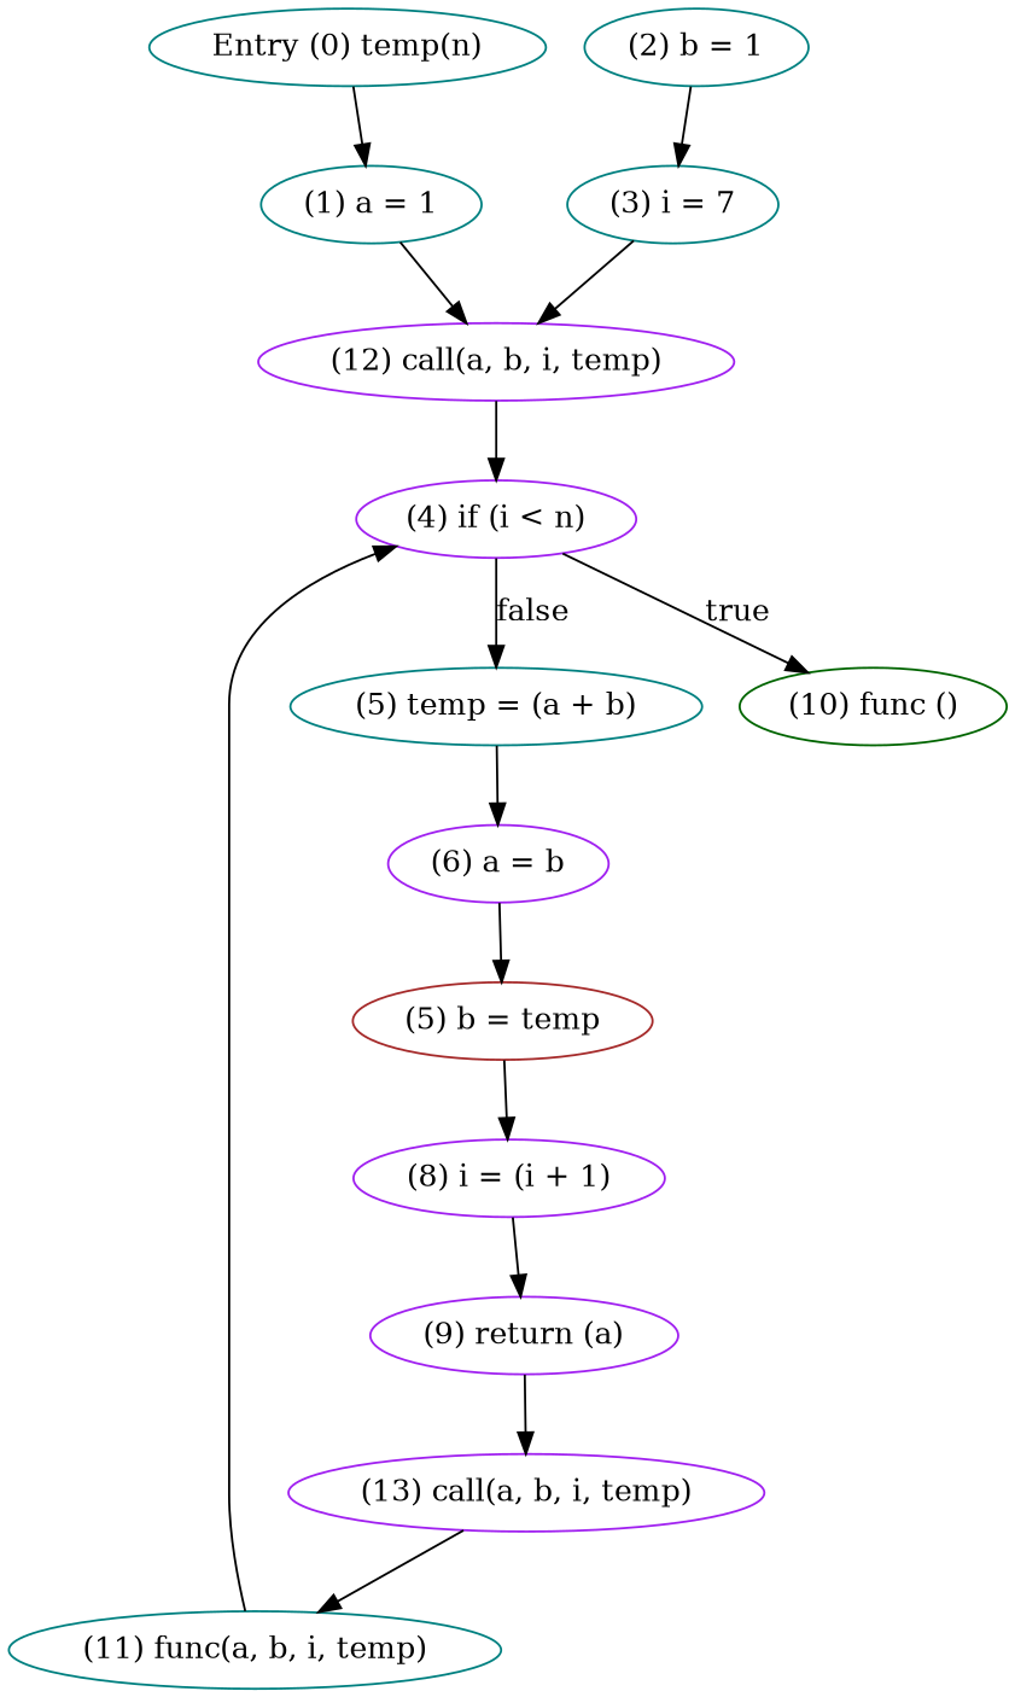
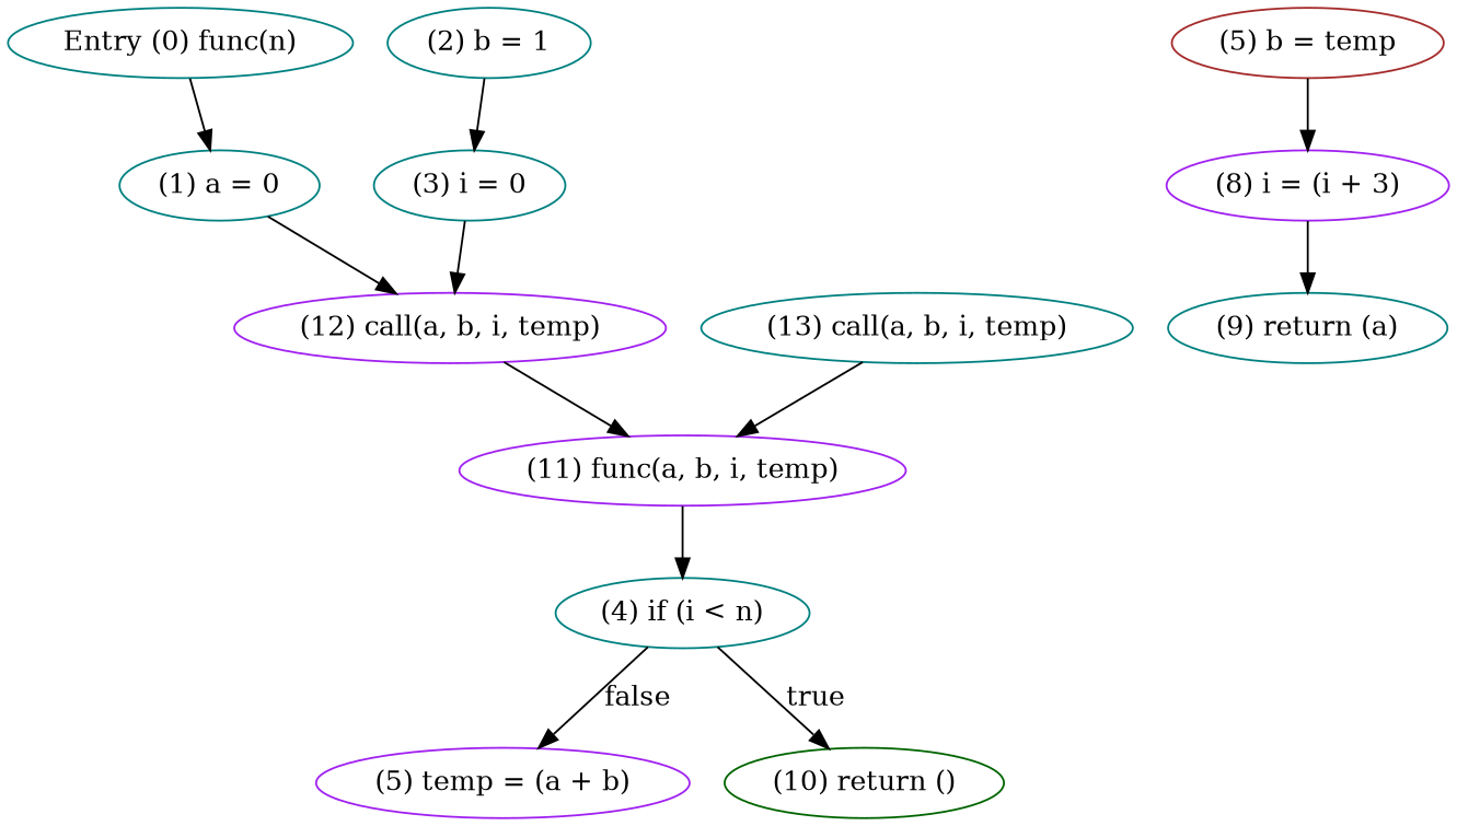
  digraph {
    node [color=teal]
-   n1 [label="Entry (0) temp(n)"]
-   n2 [label="(1) a = 1"]
+   n1 [label="Entry (0) func(n)"]
+   n2 [label="(1) a = 0"]
    n3 [color=purple label="(12) call(a, b, i, temp)"]
    n4 [label="(2) b = 1"]
-   n5 [label="(3) i = 7"]
-   n6 [label="(11) func(a, b, i, temp)"]
-   n7 [color=purple label="(4) if (i < n)"]
-   n8 [label="(5) temp = (a + b)"]
-   n9 [color=darkgreen label="(10) func ()"]
-   n10 [color=purple label="(6) a = b"]
+   n5 [label="(3) i = 0"]
+   n6 [color=purple label="(11) func(a, b, i, temp)"]
+   n7 [label="(4) if (i < n)"]
+   n8 [color=purple label="(5) temp = (a + b)"]
+   n9 [color=darkgreen label="(10) return ()"]
    n11 [color=brown label="(5) b = temp"]
-   n12 [color=purple label="(8) i = (i + 1)"]
-   n13 [color=purple label="(9) return (a)"]
-   n14 [color=purple label="(13) call(a, b, i, temp)"]
+   n12 [color=purple label="(8) i = (i + 3)"]
+   n13 [label="(9) return (a)"]
+   n14 [label="(13) call(a, b, i, temp)"]
    n1 -> n2
    n2 -> n3
-   n3 -> n7
+   n3 -> n6
    n4 -> n5
    n5 -> n3
    n6 -> n7
    n7 -> n8 [label=false]
    n7 -> n9 [label=true]
-   n8 -> n10
-   n10 -> n11
    n11 -> n12
    n12 -> n13
-   n13 -> n14
    n14 -> n6
  }
